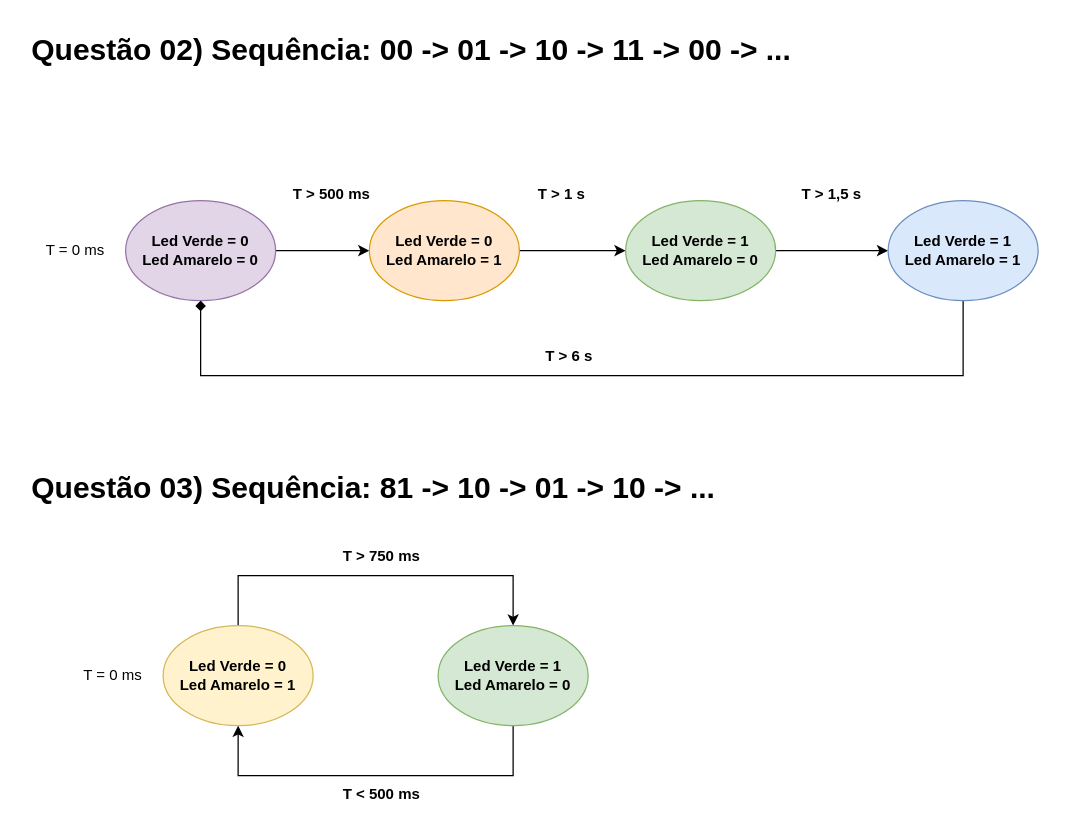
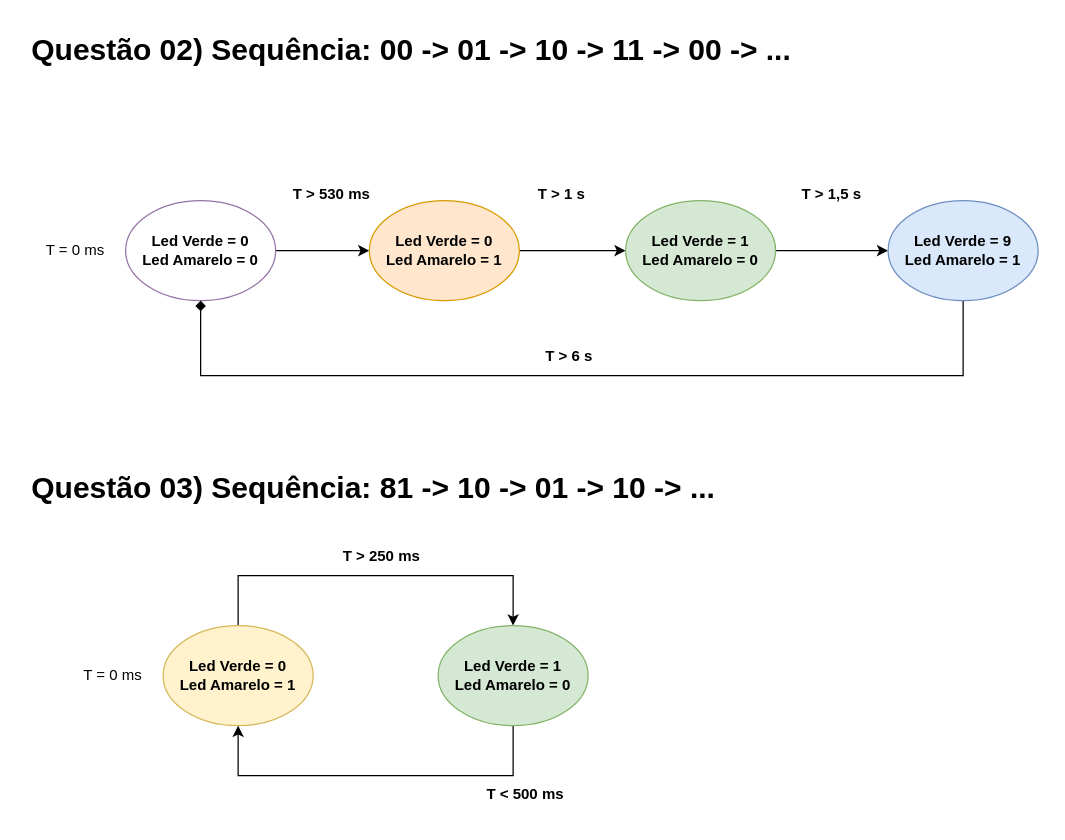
  <mxCell id="0" />
  <mxCell id="1" parent="0" />
  <mxCell id="2" value="&lt;h1&gt;Questão 02) Sequência: 00 -&amp;gt; 01 -&amp;gt; 10 -&amp;gt; 11 -&amp;gt; 00 -&amp;gt; ...&amp;nbsp;&lt;/h1&gt;" style="text;html=1;strokeColor=none;fillColor=none;spacing=5;spacingTop=-20;whiteSpace=wrap;overflow=hidden;rounded=0;" vertex="1" parent="1"><mxGeometry x="20" y="20" width="670" height="50" as="geometry" /></mxCell>
  <mxCell id="3" value="&lt;h1&gt;Questão 03) Sequência: 81 -&amp;gt; 10 -&amp;gt; 01 -&amp;gt; 10 -&amp;gt; ...&amp;nbsp;&lt;/h1&gt;" style="text;html=1;strokeColor=none;fillColor=none;spacing=5;spacingTop=-20;whiteSpace=wrap;overflow=hidden;rounded=0;" vertex="1" parent="1"><mxGeometry x="20" y="370" width="670" height="50" as="geometry" /></mxCell>
  <mxCell id="4" style="edgeStyle=orthogonalEdgeStyle;rounded=0;orthogonalLoop=1;jettySize=auto;html=1;entryX=0.5;entryY=0;entryDx=0;entryDy=0;" edge="1" parent="1" source="5" target="7"><mxGeometry relative="1" as="geometry"><Array as="points"><mxPoint x="190" y="460" /><mxPoint x="410" y="460" /></Array></mxGeometry></mxCell>
  <mxCell id="5" value="Led Verde = 0&lt;br&gt;Led Amarelo = 1" style="ellipse;whiteSpace=wrap;html=1;fillColor=#fff2cc;strokeColor=#d6b656;fontStyle=1" vertex="1" parent="1"><mxGeometry x="130" y="500" width="120" height="80" as="geometry" /></mxCell>
  <mxCell id="6" style="edgeStyle=orthogonalEdgeStyle;rounded=0;orthogonalLoop=1;jettySize=auto;html=1;exitX=0.5;exitY=1;exitDx=0;exitDy=0;entryX=0.5;entryY=1;entryDx=0;entryDy=0;" edge="1" parent="1" source="7" target="5"><mxGeometry relative="1" as="geometry"><Array as="points"><mxPoint x="410" y="620" /><mxPoint x="190" y="620" /></Array></mxGeometry></mxCell>
  <mxCell id="7" value="Led Verde = 1&lt;br&gt;Led Amarelo = 0" style="ellipse;whiteSpace=wrap;html=1;fillColor=#d5e8d4;strokeColor=#82b366;fontStyle=1" vertex="1" parent="1"><mxGeometry x="350" y="500" width="120" height="80" as="geometry" /></mxCell>
- <mxCell id="8" value="T &amp;gt; 750 ms" style="text;html=1;strokeColor=none;fillColor=none;align=center;verticalAlign=middle;whiteSpace=wrap;rounded=0;fontStyle=1" vertex="1" parent="1"><mxGeometry x="250" y="430" width="110" height="30" as="geometry" /></mxCell>
- <mxCell id="9" value="T &amp;lt; 500 ms" style="text;html=1;strokeColor=none;fillColor=none;align=center;verticalAlign=middle;whiteSpace=wrap;rounded=0;fontStyle=1" vertex="1" parent="1"><mxGeometry x="250" y="620" width="110" height="30" as="geometry" /></mxCell>
+ <mxCell id="8" value="T &amp;gt; 250 ms" style="text;html=1;strokeColor=none;fillColor=none;align=center;verticalAlign=middle;whiteSpace=wrap;rounded=0;fontStyle=1" vertex="1" parent="1"><mxGeometry x="250" y="430" width="110" height="30" as="geometry" /></mxCell>
+ <mxCell id="9" value="T &amp;lt; 500 ms" style="text;html=1;strokeColor=none;fillColor=none;align=center;verticalAlign=middle;whiteSpace=wrap;rounded=0;fontStyle=1" vertex="1" parent="1"><mxGeometry x="365" y="620" width="110" height="30" as="geometry" /></mxCell>
  <mxCell id="10" value="T = 0 ms" style="text;html=1;strokeColor=none;fillColor=none;align=center;verticalAlign=middle;whiteSpace=wrap;rounded=0;" vertex="1" parent="1"><mxGeometry x="60" y="525" width="60" height="30" as="geometry" /></mxCell>
  <mxCell id="11" value="" style="edgeStyle=orthogonalEdgeStyle;rounded=0;orthogonalLoop=1;jettySize=auto;html=1;" edge="1" parent="1" source="12" target="14"><mxGeometry relative="1" as="geometry" /></mxCell>
- <mxCell id="12" value="Led Verde = 0&lt;br&gt;Led Amarelo = 0" style="ellipse;whiteSpace=wrap;html=1;fillColor=#e1d5e7;strokeColor=#9673a6;fontStyle=1" vertex="1" parent="1"><mxGeometry x="100" y="160" width="120" height="80" as="geometry" /></mxCell>
+ <mxCell id="12" value="Led Verde = 0&lt;br&gt;Led Amarelo = 0" style="ellipse;whiteSpace=wrap;html=1;fillColor=#ffffff;strokeColor=#9673a6;fontStyle=1;" vertex="1" parent="1"><mxGeometry x="100" y="160" width="120" height="80" as="geometry" /></mxCell>
  <mxCell id="13" value="" style="edgeStyle=orthogonalEdgeStyle;rounded=0;orthogonalLoop=1;jettySize=auto;html=1;" edge="1" parent="1" source="14" target="18"><mxGeometry relative="1" as="geometry" /></mxCell>
  <mxCell id="14" value="Led Verde = 0&lt;br&gt;Led Amarelo = 1" style="ellipse;whiteSpace=wrap;html=1;fillColor=#ffe6cc;strokeColor=#d79b00;fontStyle=1" vertex="1" parent="1"><mxGeometry x="295" y="160" width="120" height="80" as="geometry" /></mxCell>
- <mxCell id="15" value="T &amp;gt; 500 ms" style="text;html=1;strokeColor=none;fillColor=none;align=center;verticalAlign=middle;whiteSpace=wrap;rounded=0;fontStyle=1" vertex="1" parent="1"><mxGeometry x="210" y="140" width="110" height="30" as="geometry" /></mxCell>
+ <mxCell id="15" value="T &amp;gt; 530 ms" style="text;html=1;strokeColor=none;fillColor=none;align=center;verticalAlign=middle;whiteSpace=wrap;rounded=0;fontStyle=1" vertex="1" parent="1"><mxGeometry x="210" y="140" width="110" height="30" as="geometry" /></mxCell>
  <mxCell id="16" value="T = 0 ms" style="text;html=1;strokeColor=none;fillColor=none;align=center;verticalAlign=middle;whiteSpace=wrap;rounded=0;" vertex="1" parent="1"><mxGeometry x="30" y="185" width="60" height="30" as="geometry" /></mxCell>
  <mxCell id="17" value="" style="edgeStyle=orthogonalEdgeStyle;rounded=0;orthogonalLoop=1;jettySize=auto;html=1;" edge="1" parent="1" source="18" target="20"><mxGeometry relative="1" as="geometry" /></mxCell>
  <mxCell id="18" value="Led Verde = 1&lt;br&gt;Led Amarelo = 0" style="ellipse;whiteSpace=wrap;html=1;fillColor=#d5e8d4;strokeColor=#82b366;fontStyle=1" vertex="1" parent="1"><mxGeometry x="500" y="160" width="120" height="80" as="geometry" /></mxCell>
  <mxCell id="19" style="edgeStyle=orthogonalEdgeStyle;rounded=0;orthogonalLoop=1;jettySize=auto;html=1;entryX=0.5;entryY=1;entryDx=0;entryDy=0;endArrow=diamond;" edge="1" parent="1" source="20" target="12"><mxGeometry relative="1" as="geometry"><Array as="points"><mxPoint x="770" y="300" /><mxPoint x="160" y="300" /></Array></mxGeometry></mxCell>
- <mxCell id="20" value="Led Verde = 1&lt;br&gt;Led Amarelo = 1" style="ellipse;whiteSpace=wrap;html=1;fillColor=#dae8fc;strokeColor=#6c8ebf;fontStyle=1" vertex="1" parent="1"><mxGeometry x="710" y="160" width="120" height="80" as="geometry" /></mxCell>
+ <mxCell id="20" value="Led Verde = 9&lt;br&gt;Led Amarelo = 1" style="ellipse;whiteSpace=wrap;html=1;fillColor=#dae8fc;strokeColor=#6c8ebf;fontStyle=1" vertex="1" parent="1"><mxGeometry x="710" y="160" width="120" height="80" as="geometry" /></mxCell>
  <mxCell id="21" value="T &amp;gt; 1 s" style="text;html=1;strokeColor=none;fillColor=none;align=center;verticalAlign=middle;whiteSpace=wrap;rounded=0;fontStyle=1" vertex="1" parent="1"><mxGeometry x="394" y="140" width="110" height="30" as="geometry" /></mxCell>
  <mxCell id="22" value="T &amp;gt; 1,5 s" style="text;html=1;strokeColor=none;fillColor=none;align=center;verticalAlign=middle;whiteSpace=wrap;rounded=0;fontStyle=1" vertex="1" parent="1"><mxGeometry x="610" y="140" width="110" height="30" as="geometry" /></mxCell>
  <mxCell id="23" value="T &amp;gt; 6 s" style="text;html=1;strokeColor=none;fillColor=none;align=center;verticalAlign=middle;whiteSpace=wrap;rounded=0;fontStyle=1" vertex="1" parent="1"><mxGeometry x="400" y="270" width="110" height="30" as="geometry" /></mxCell>
